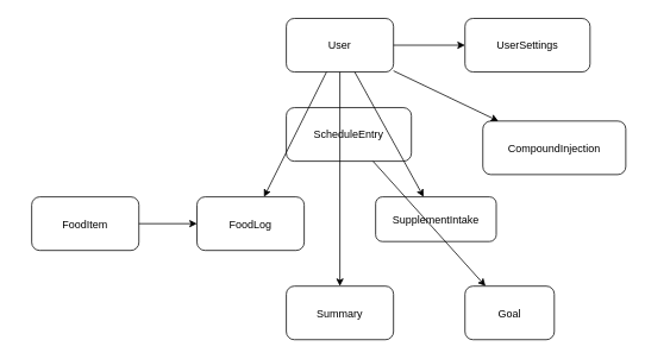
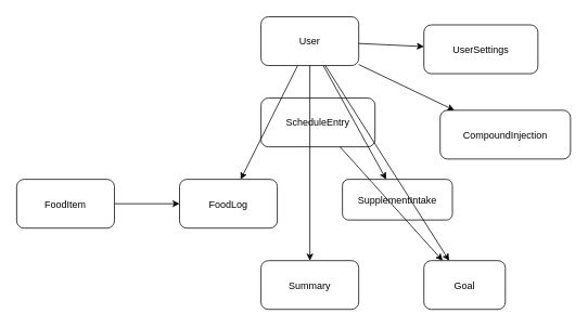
  <mxCell id="0" />
  <mxCell id="1" parent="0" />
  <mxCell id="2" value="User" style="shape=rectangle;rounded=1;fillColor=#ffffff;strokeColor=#000000;" vertex="1" parent="1"><mxGeometry x="320" y="20" width="120" height="60" as="geometry" /></mxCell>
- <mxCell id="3" value="UserSettings" style="shape=rectangle;rounded=1;fillColor=#ffffff;strokeColor=#000000;" vertex="1" parent="1"><mxGeometry x="520" y="20" width="140" height="60" as="geometry" /></mxCell>
+ <mxCell id="3" value="UserSettings" style="shape=rectangle;rounded=1;fillColor=#ffffff;strokeColor=#000000;" vertex="1" parent="1"><mxGeometry x="520" y="30" width="140" height="60" as="geometry" /></mxCell>
  <mxCell id="4" value="ScheduleEntry" style="shape=rectangle;rounded=1;fillColor=#ffffff;strokeColor=#000000;" vertex="1" parent="1"><mxGeometry x="320" y="120" width="140" height="60" as="geometry" /></mxCell>
- <mxCell id="5" value="FoodItem" style="shape=rectangle;rounded=1;fillColor=#ffffff;strokeColor=#000000;" vertex="1" parent="1"><mxGeometry x="35" y="220" width="120" height="60" as="geometry" /></mxCell>
+ <mxCell id="5" value="FoodItem" style="shape=rectangle;rounded=1;fillColor=#ffffff;strokeColor=#000000;" vertex="1" parent="1"><mxGeometry x="20" y="220" width="120" height="60" as="geometry" /></mxCell>
  <mxCell id="6" value="FoodLog" style="shape=rectangle;rounded=1;fillColor=#ffffff;strokeColor=#000000;" vertex="1" parent="1"><mxGeometry x="220" y="220" width="120" height="60" as="geometry" /></mxCell>
  <mxCell id="7" value="SupplementIntake" style="shape=rectangle;rounded=1;fillColor=#ffffff;strokeColor=#000000;" vertex="1" parent="1"><mxGeometry x="420" y="220" width="135" height="50" as="geometry" /></mxCell>
  <mxCell id="8" value="CompoundInjection" style="shape=rectangle;rounded=1;fillColor=#ffffff;strokeColor=#000000;" vertex="1" parent="1"><mxGeometry x="540" y="135" width="160" height="60" as="geometry" /></mxCell>
  <mxCell id="9" value="Summary" style="shape=rectangle;rounded=1;fillColor=#ffffff;strokeColor=#000000;" vertex="1" parent="1"><mxGeometry x="320" y="320" width="120" height="60" as="geometry" /></mxCell>
  <mxCell id="10" value="Goal" style="shape=rectangle;rounded=1;fillColor=#ffffff;strokeColor=#000000;" vertex="1" parent="1"><mxGeometry x="520" y="320" width="100" height="60" as="geometry" /></mxCell>
  <mxCell id="11" edge="1" parent="1" source="2" target="3"><mxGeometry relative="1" as="geometry" /></mxCell>
  <mxCell id="12" edge="1" parent="1" source="2" target="5" style=";"><mxGeometry relative="1" as="geometry" /></mxCell>
  <mxCell id="13" edge="1" parent="1" source="5" target="6"><mxGeometry relative="1" as="geometry" /></mxCell>
  <mxCell id="14" edge="1" parent="1" source="2" target="6"><mxGeometry relative="1" as="geometry" /></mxCell>
  <mxCell id="15" edge="1" parent="1" source="2" target="7"><mxGeometry relative="1" as="geometry" /></mxCell>
  <mxCell id="16" edge="1" parent="1" source="2" target="8"><mxGeometry relative="1" as="geometry" /></mxCell>
  <mxCell id="17" edge="1" parent="1" source="2" target="9"><mxGeometry relative="1" as="geometry" /></mxCell>
+ <mxCell id="18" edge="1" parent="1" source="2" target="10"><mxGeometry relative="1" as="geometry" /></mxCell>
  <mxCell id="19" edge="1" parent="1" source="4" target="10"><mxGeometry relative="1" as="geometry" /></mxCell>
